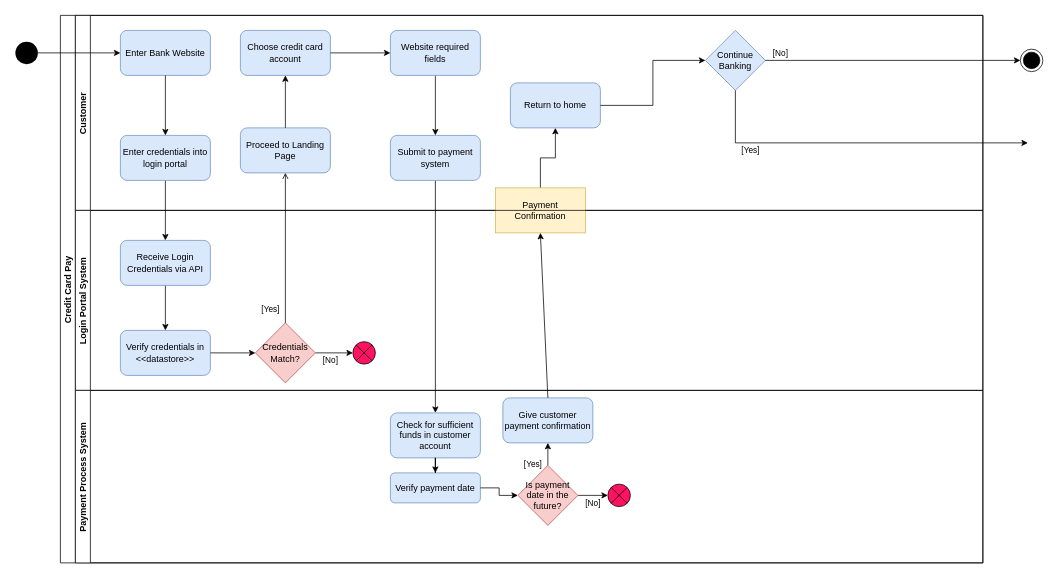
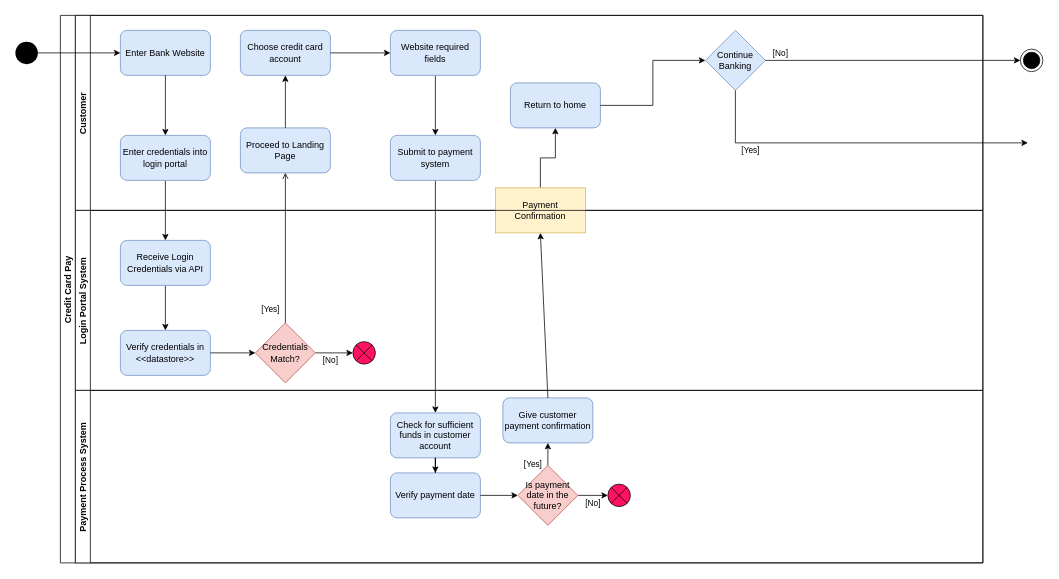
  <mxCell id="0" />
  <mxCell id="1" parent="0" />
  <mxCell id="2" value="Credit Card Pay" style="swimlane;childLayout=stackLayout;resizeParent=1;resizeParentMax=0;horizontal=0;startSize=20;horizontalStack=0;" parent="1" vertex="1"><mxGeometry x="80" y="20" width="1230" height="730" as="geometry" /></mxCell>
  <mxCell id="3" value="Customer" style="swimlane;startSize=20;horizontal=0;" parent="2" vertex="1"><mxGeometry x="20" width="1210" height="260" as="geometry" /></mxCell>
  <mxCell id="4" value="Enter Bank Website" style="rounded=1;whiteSpace=wrap;html=1;fillColor=#dae8fc;strokeColor=#6c8ebf;" parent="3" vertex="1"><mxGeometry x="60" y="20" width="120" height="60" as="geometry" /></mxCell>
  <mxCell id="5" value="Proceed to Landing Page" style="whiteSpace=wrap;html=1;fillColor=#dae8fc;strokeColor=#6c8ebf;rounded=1;" parent="3" vertex="1"><mxGeometry x="220" y="150" width="120" height="60" as="geometry" /></mxCell>
  <mxCell id="6" value="Choose credit card account" style="whiteSpace=wrap;html=1;fillColor=#dae8fc;strokeColor=#6c8ebf;rounded=1;" parent="3" vertex="1"><mxGeometry x="220" y="20" width="120" height="60" as="geometry" /></mxCell>
  <mxCell id="7" value="" style="edgeStyle=orthogonalEdgeStyle;rounded=0;orthogonalLoop=1;jettySize=auto;html=1;" parent="3" source="5" target="6" edge="1"><mxGeometry relative="1" as="geometry" /></mxCell>
  <mxCell id="8" style="edgeStyle=orthogonalEdgeStyle;rounded=0;orthogonalLoop=1;jettySize=auto;html=1;exitX=0.5;exitY=0;exitDx=0;exitDy=0;entryX=0.5;entryY=1;entryDx=0;entryDy=0;" parent="3" source="9" target="10" edge="1"><mxGeometry relative="1" as="geometry" /></mxCell>
  <mxCell id="9" value="Payment Confirmation" style="rounded=0;whiteSpace=wrap;html=1;fillColor=#fff2cc;strokeColor=#d6b656;" parent="3" vertex="1"><mxGeometry x="560" y="230" width="120" height="60" as="geometry" /></mxCell>
  <mxCell id="10" value="Return to home" style="rounded=1;whiteSpace=wrap;html=1;fillColor=#dae8fc;strokeColor=#6c8ebf;" parent="3" vertex="1"><mxGeometry x="580" y="90" width="120" height="60" as="geometry" /></mxCell>
  <mxCell id="11" value="Continue Banking" style="rhombus;whiteSpace=wrap;html=1;fillColor=#dae8fc;strokeColor=#6c8ebf;rounded=1;arcSize=0;" parent="3" vertex="1"><mxGeometry x="840" y="20" width="80" height="80" as="geometry" /></mxCell>
  <mxCell id="12" value="" style="edgeStyle=orthogonalEdgeStyle;rounded=0;orthogonalLoop=1;jettySize=auto;html=1;" parent="3" source="10" target="11" edge="1"><mxGeometry relative="1" as="geometry" /></mxCell>
  <mxCell id="13" value="Login Portal System" style="swimlane;startSize=20;horizontal=0;" parent="2" vertex="1"><mxGeometry x="20" y="260" width="1210" height="240" as="geometry" /></mxCell>
  <mxCell id="14" value="Verify credentials in &amp;lt;&amp;lt;datastore&amp;gt;&amp;gt;" style="whiteSpace=wrap;html=1;fillColor=#dae8fc;strokeColor=#6c8ebf;rounded=1;" parent="13" vertex="1"><mxGeometry x="60" y="160" width="120" height="60" as="geometry" /></mxCell>
  <mxCell id="15" value="[No]" style="edgeStyle=orthogonalEdgeStyle;rounded=0;orthogonalLoop=1;jettySize=auto;html=1;" parent="13" source="16" target="18" edge="1"><mxGeometry x="-0.2" y="-10" relative="1" as="geometry"><mxPoint as="offset" /></mxGeometry></mxCell>
  <mxCell id="16" value="Credentials Match?" style="rhombus;whiteSpace=wrap;html=1;fillColor=#f8cecc;strokeColor=#b85450;rounded=1;arcSize=0;" parent="13" vertex="1"><mxGeometry x="240" y="150" width="80" height="80" as="geometry" /></mxCell>
  <mxCell id="17" value="" style="edgeStyle=orthogonalEdgeStyle;rounded=0;orthogonalLoop=1;jettySize=auto;html=1;" parent="13" source="14" target="16" edge="1"><mxGeometry relative="1" as="geometry" /></mxCell>
  <mxCell id="18" value="" style="shape=sumEllipse;perimeter=ellipsePerimeter;whiteSpace=wrap;html=1;backgroundOutline=1;fillColor=#FF1261;" parent="13" vertex="1"><mxGeometry x="370" y="175" width="30" height="30" as="geometry" /></mxCell>
  <mxCell id="19" value="Payment Process System" style="swimlane;startSize=20;horizontal=0;" parent="2" vertex="1"><mxGeometry x="20" y="500" width="1210" height="230" as="geometry" /></mxCell>
  <mxCell id="20" value="Check for sufficient funds in customer account" style="whiteSpace=wrap;html=1;fillColor=#dae8fc;strokeColor=#6c8ebf;rounded=1;" parent="19" vertex="1"><mxGeometry x="420" y="30" width="120" height="60" as="geometry" /></mxCell>
- <mxCell id="21" value="Verify payment date" style="whiteSpace=wrap;html=1;fillColor=#dae8fc;strokeColor=#6c8ebf;rounded=1;" parent="19" vertex="1"><mxGeometry x="420" y="110" width="120" height="40" as="geometry" /></mxCell>
+ <mxCell id="21" value="Verify payment date" style="whiteSpace=wrap;html=1;fillColor=#dae8fc;strokeColor=#6c8ebf;rounded=1;" parent="19" vertex="1"><mxGeometry x="420" y="110" width="120" height="60" as="geometry" /></mxCell>
  <mxCell id="22" value="" style="edgeStyle=orthogonalEdgeStyle;rounded=0;orthogonalLoop=1;jettySize=auto;html=1;" parent="19" source="20" target="21" edge="1"><mxGeometry relative="1" as="geometry" /></mxCell>
  <mxCell id="23" value="[No]" style="edgeStyle=orthogonalEdgeStyle;rounded=0;orthogonalLoop=1;jettySize=auto;html=1;exitX=1;exitY=0.5;exitDx=0;exitDy=0;entryX=0;entryY=0.5;entryDx=0;entryDy=0;" parent="19" source="24" target="26" edge="1"><mxGeometry y="-10" relative="1" as="geometry"><mxPoint as="offset" /></mxGeometry></mxCell>
  <mxCell id="24" value="Is payment date in the future?" style="rhombus;whiteSpace=wrap;html=1;fillColor=#f8cecc;strokeColor=#b85450;rounded=1;arcSize=0;" parent="19" vertex="1"><mxGeometry x="590" y="100" width="80" height="80" as="geometry" /></mxCell>
  <mxCell id="25" value="" style="edgeStyle=orthogonalEdgeStyle;rounded=0;orthogonalLoop=1;jettySize=auto;html=1;" parent="19" source="21" target="24" edge="1"><mxGeometry relative="1" as="geometry" /></mxCell>
  <mxCell id="26" value="" style="shape=sumEllipse;perimeter=ellipsePerimeter;whiteSpace=wrap;html=1;backgroundOutline=1;fillColor=#FF1261;" parent="19" vertex="1"><mxGeometry x="710" y="125" width="30" height="30" as="geometry" /></mxCell>
  <mxCell id="27" value="Give customer payment confirmation" style="rounded=1;whiteSpace=wrap;html=1;fillColor=#dae8fc;strokeColor=#6c8ebf;" parent="19" vertex="1"><mxGeometry x="570" y="10" width="120" height="60" as="geometry" /></mxCell>
  <mxCell id="28" value="[Yes]" style="edgeStyle=orthogonalEdgeStyle;rounded=0;orthogonalLoop=1;jettySize=auto;html=1;exitX=0.5;exitY=0;exitDx=0;exitDy=0;entryX=0.5;entryY=1;entryDx=0;entryDy=0;" parent="19" source="24" target="27" edge="1"><mxGeometry x="-0.897" y="20" relative="1" as="geometry"><mxPoint as="offset" /></mxGeometry></mxCell>
  <mxCell id="29" value="[Yes]" style="edgeStyle=orthogonalEdgeStyle;rounded=0;orthogonalLoop=1;jettySize=auto;html=1;endArrow=open;" parent="2" source="16" target="5" edge="1"><mxGeometry x="-0.818" y="20" relative="1" as="geometry"><mxPoint as="offset" /></mxGeometry></mxCell>
  <mxCell id="30" value="" style="endArrow=classic;html=1;rounded=0;entryX=0.5;entryY=1;entryDx=0;entryDy=0;exitX=0.5;exitY=0;exitDx=0;exitDy=0;" edge="1" parent="2" source="27" target="9"><mxGeometry width="50" height="50" relative="1" as="geometry"><mxPoint x="930" y="560" as="sourcePoint" /><mxPoint x="980" y="510" as="targetPoint" /></mxGeometry></mxCell>
  <mxCell id="31" style="edgeStyle=orthogonalEdgeStyle;rounded=0;orthogonalLoop=1;jettySize=auto;html=1;exitX=1;exitY=0.5;exitDx=0;exitDy=0;entryX=0;entryY=0.5;entryDx=0;entryDy=0;" parent="1" source="32" target="4" edge="1"><mxGeometry relative="1" as="geometry" /></mxCell>
  <mxCell id="32" value="" style="ellipse;fillColor=#000000;strokeColor=none;" parent="1" vertex="1"><mxGeometry x="20" y="55" width="30" height="30" as="geometry" /></mxCell>
  <mxCell id="33" value="" style="edgeStyle=orthogonalEdgeStyle;rounded=0;orthogonalLoop=1;jettySize=auto;html=1;" parent="1" source="34" target="37" edge="1"><mxGeometry relative="1" as="geometry" /></mxCell>
  <mxCell id="34" value="Enter credentials into login portal" style="whiteSpace=wrap;html=1;fillColor=#dae8fc;strokeColor=#6c8ebf;rounded=1;" parent="1" vertex="1"><mxGeometry x="160" y="180" width="120" height="60" as="geometry" /></mxCell>
  <mxCell id="35" value="" style="edgeStyle=orthogonalEdgeStyle;rounded=0;orthogonalLoop=1;jettySize=auto;html=1;" parent="1" source="4" target="34" edge="1"><mxGeometry relative="1" as="geometry" /></mxCell>
  <mxCell id="36" value="" style="edgeStyle=orthogonalEdgeStyle;rounded=0;orthogonalLoop=1;jettySize=auto;html=1;exitX=0.5;exitY=1;exitDx=0;exitDy=0;" parent="1" source="37" target="14" edge="1"><mxGeometry relative="1" as="geometry" /></mxCell>
  <mxCell id="37" value="Receive Login Credentials via API" style="whiteSpace=wrap;html=1;fillColor=#dae8fc;strokeColor=#6c8ebf;rounded=1;" parent="1" vertex="1"><mxGeometry x="160" y="320" width="120" height="60" as="geometry" /></mxCell>
  <mxCell id="38" value="" style="edgeStyle=orthogonalEdgeStyle;rounded=0;orthogonalLoop=1;jettySize=auto;html=1;" parent="1" source="39" target="42" edge="1"><mxGeometry relative="1" as="geometry" /></mxCell>
  <mxCell id="39" value="Website required fields" style="whiteSpace=wrap;html=1;fillColor=#dae8fc;strokeColor=#6c8ebf;rounded=1;" parent="1" vertex="1"><mxGeometry x="520" y="40" width="120" height="60" as="geometry" /></mxCell>
  <mxCell id="40" value="" style="edgeStyle=orthogonalEdgeStyle;rounded=0;orthogonalLoop=1;jettySize=auto;html=1;" parent="1" source="6" target="39" edge="1"><mxGeometry relative="1" as="geometry" /></mxCell>
  <mxCell id="41" value="" style="edgeStyle=orthogonalEdgeStyle;rounded=0;orthogonalLoop=1;jettySize=auto;html=1;" parent="1" source="42" target="20" edge="1"><mxGeometry relative="1" as="geometry" /></mxCell>
  <mxCell id="42" value="Submit to payment system" style="whiteSpace=wrap;html=1;fillColor=#dae8fc;strokeColor=#6c8ebf;rounded=1;" parent="1" vertex="1"><mxGeometry x="520" y="180" width="120" height="60" as="geometry" /></mxCell>
  <mxCell id="43" value="" style="ellipse;html=1;shape=endState;fillColor=strokeColor;" parent="1" vertex="1"><mxGeometry x="1360" y="65" width="30" height="30" as="geometry" /></mxCell>
  <mxCell id="44" value="[No]" style="edgeStyle=orthogonalEdgeStyle;rounded=0;orthogonalLoop=1;jettySize=auto;html=1;exitX=1;exitY=0.5;exitDx=0;exitDy=0;entryX=0;entryY=0.5;entryDx=0;entryDy=0;" parent="1" source="11" target="43" edge="1"><mxGeometry x="-0.882" y="10" relative="1" as="geometry"><mxPoint as="offset" /></mxGeometry></mxCell>
  <mxCell id="45" value="[Yes]" style="edgeStyle=orthogonalEdgeStyle;rounded=0;orthogonalLoop=1;jettySize=auto;html=1;" parent="1" source="11" edge="1"><mxGeometry x="-0.609" y="-10" relative="1" as="geometry"><mxPoint x="1370" y="190" as="targetPoint" /><Array as="points"><mxPoint x="980" y="190" /><mxPoint x="1350" y="190" /></Array><mxPoint as="offset" /></mxGeometry></mxCell>
